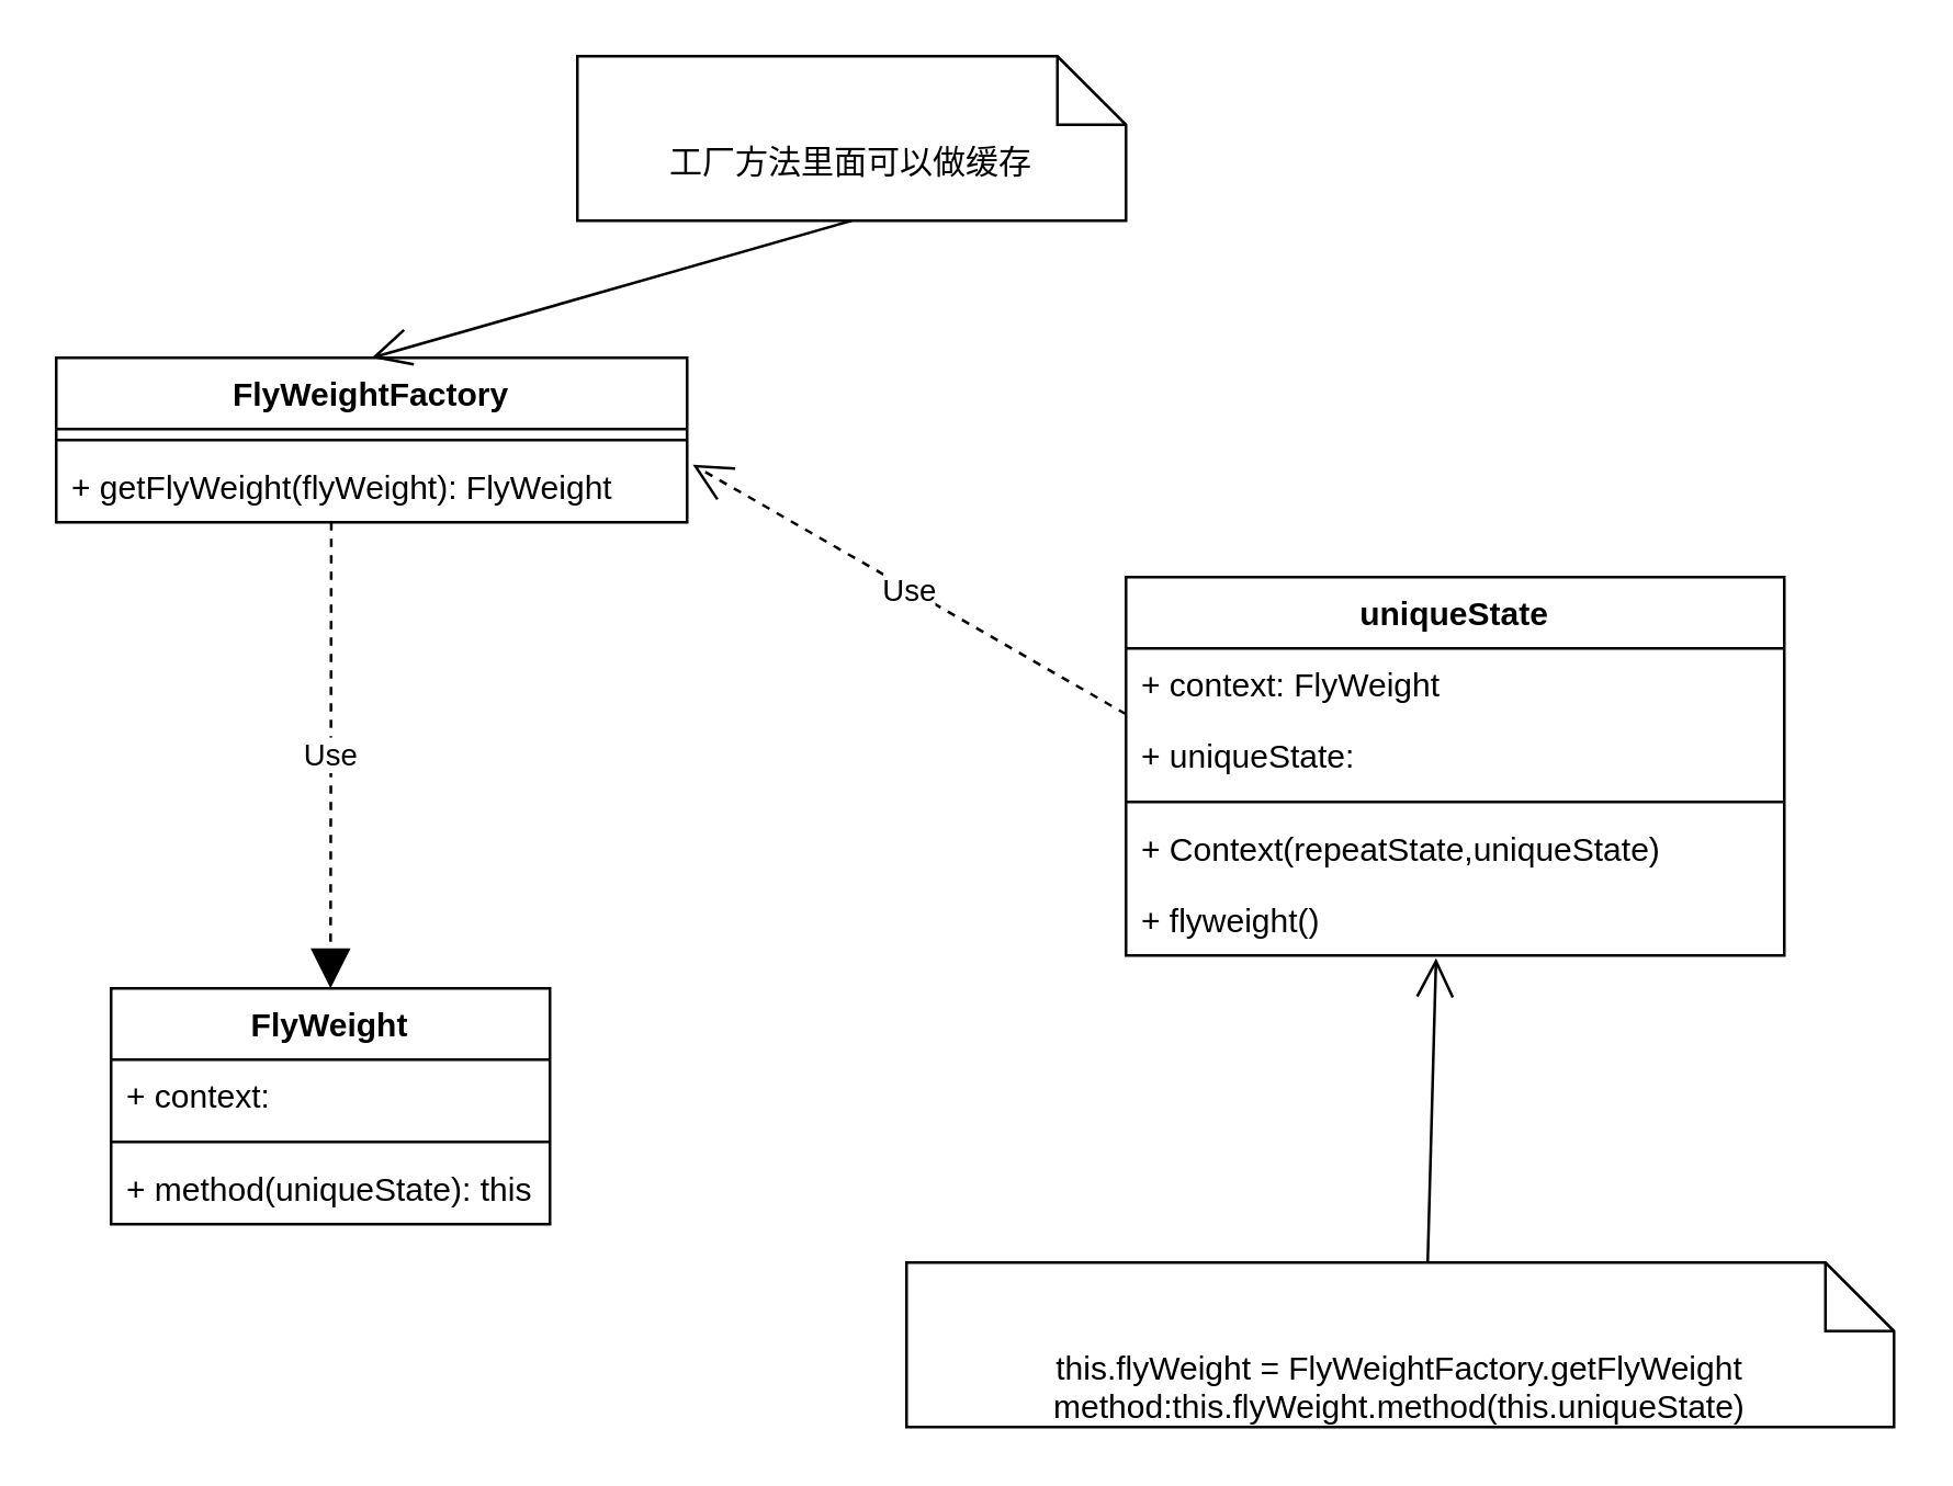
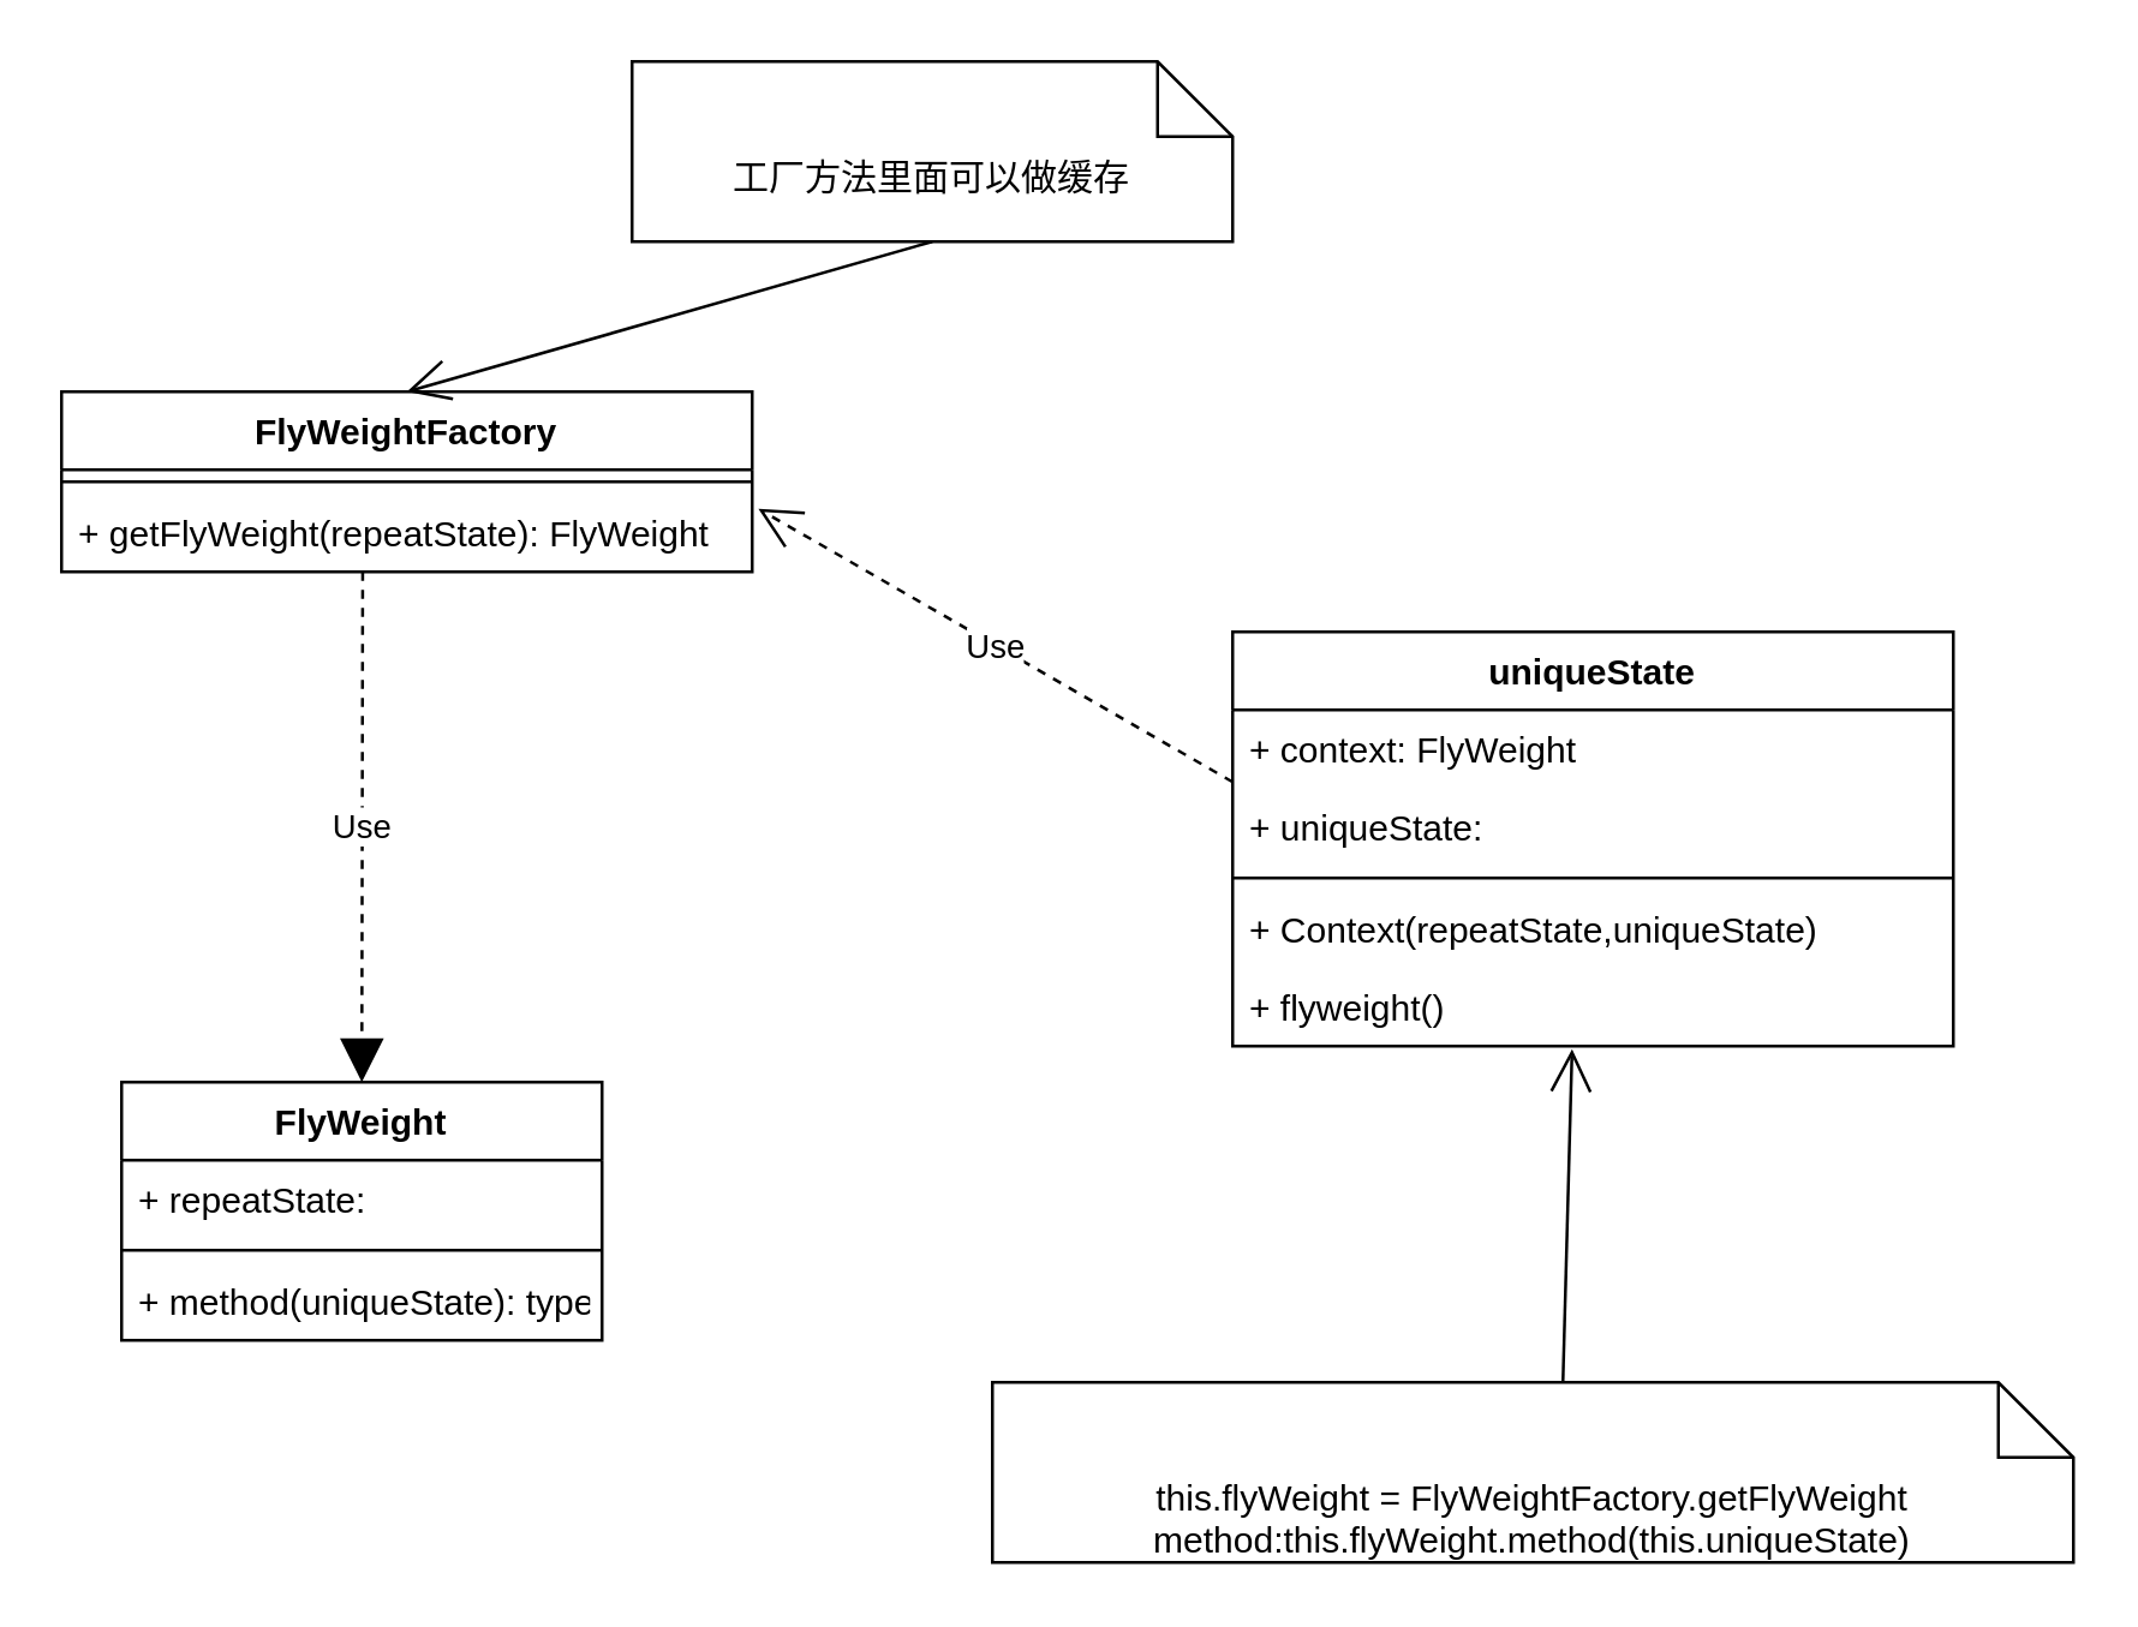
  <mxCell id="0" />
  <mxCell id="1" parent="0" />
  <mxCell id="2" value="FlyWeight" style="swimlane;fontStyle=1;align=center;verticalAlign=top;childLayout=stackLayout;horizontal=1;startSize=26;horizontalStack=0;resizeParent=1;resizeParentMax=0;resizeLast=0;collapsible=1;marginBottom=0;" vertex="1" parent="1"><mxGeometry x="40" y="360" width="160" height="86" as="geometry" /></mxCell>
- <mxCell id="3" value="+ context:" style="text;strokeColor=none;fillColor=none;align=left;verticalAlign=top;spacingLeft=4;spacingRight=4;overflow=hidden;rotatable=0;points=[[0,0.5],[1,0.5]];portConstraint=eastwest;" vertex="1" parent="2"><mxGeometry y="26" width="160" height="26" as="geometry" /></mxCell>
+ <mxCell id="3" value="+ repeatState:" style="text;strokeColor=none;fillColor=none;align=left;verticalAlign=top;spacingLeft=4;spacingRight=4;overflow=hidden;rotatable=0;points=[[0,0.5],[1,0.5]];portConstraint=eastwest;" vertex="1" parent="2"><mxGeometry y="26" width="160" height="26" as="geometry" /></mxCell>
  <mxCell id="4" value="" style="line;strokeWidth=1;fillColor=none;align=left;verticalAlign=middle;spacingTop=-1;spacingLeft=3;spacingRight=3;rotatable=0;labelPosition=right;points=[];portConstraint=eastwest;" vertex="1" parent="2"><mxGeometry y="52" width="160" height="8" as="geometry" /></mxCell>
- <mxCell id="5" value="+ method(uniqueState): this" style="text;strokeColor=none;fillColor=none;align=left;verticalAlign=top;spacingLeft=4;spacingRight=4;overflow=hidden;rotatable=0;points=[[0,0.5],[1,0.5]];portConstraint=eastwest;" vertex="1" parent="2"><mxGeometry y="60" width="160" height="26" as="geometry" /></mxCell>
+ <mxCell id="5" value="+ method(uniqueState): type" style="text;strokeColor=none;fillColor=none;align=left;verticalAlign=top;spacingLeft=4;spacingRight=4;overflow=hidden;rotatable=0;points=[[0,0.5],[1,0.5]];portConstraint=eastwest;" vertex="1" parent="2"><mxGeometry y="60" width="160" height="26" as="geometry" /></mxCell>
  <mxCell id="6" value="uniqueState" style="swimlane;fontStyle=1;align=center;verticalAlign=top;childLayout=stackLayout;horizontal=1;startSize=26;horizontalStack=0;resizeParent=1;resizeParentMax=0;resizeLast=0;collapsible=1;marginBottom=0;" vertex="1" parent="1"><mxGeometry x="410" y="210" width="240" height="138" as="geometry" /></mxCell>
  <mxCell id="7" value="+ context: FlyWeight" style="text;strokeColor=none;fillColor=none;align=left;verticalAlign=top;spacingLeft=4;spacingRight=4;overflow=hidden;rotatable=0;points=[[0,0.5],[1,0.5]];portConstraint=eastwest;" vertex="1" parent="6"><mxGeometry y="26" width="240" height="26" as="geometry" /></mxCell>
  <mxCell id="8" value="Use" style="endArrow=open;endSize=12;dashed=1;html=1;entryX=1.009;entryY=0.192;entryDx=0;entryDy=0;entryPerimeter=0;" edge="1" parent="6" target="15"><mxGeometry width="160" relative="1" as="geometry"><mxPoint y="50" as="sourcePoint" /><mxPoint x="160" y="50" as="targetPoint" /></mxGeometry></mxCell>
  <mxCell id="9" value="+ uniqueState: " style="text;strokeColor=none;fillColor=none;align=left;verticalAlign=top;spacingLeft=4;spacingRight=4;overflow=hidden;rotatable=0;points=[[0,0.5],[1,0.5]];portConstraint=eastwest;" vertex="1" parent="6"><mxGeometry y="52" width="240" height="26" as="geometry" /></mxCell>
  <mxCell id="10" value="" style="line;strokeWidth=1;fillColor=none;align=left;verticalAlign=middle;spacingTop=-1;spacingLeft=3;spacingRight=3;rotatable=0;labelPosition=right;points=[];portConstraint=eastwest;" vertex="1" parent="6"><mxGeometry y="78" width="240" height="8" as="geometry" /></mxCell>
  <mxCell id="11" value="+ Context(repeatState,uniqueState)" style="text;strokeColor=none;fillColor=none;align=left;verticalAlign=top;spacingLeft=4;spacingRight=4;overflow=hidden;rotatable=0;points=[[0,0.5],[1,0.5]];portConstraint=eastwest;" vertex="1" parent="6"><mxGeometry y="86" width="240" height="26" as="geometry" /></mxCell>
  <mxCell id="12" value="+ flyweight()" style="text;strokeColor=none;fillColor=none;align=left;verticalAlign=top;spacingLeft=4;spacingRight=4;overflow=hidden;rotatable=0;points=[[0,0.5],[1,0.5]];portConstraint=eastwest;" vertex="1" parent="6"><mxGeometry y="112" width="240" height="26" as="geometry" /></mxCell>
  <mxCell id="13" value="FlyWeightFactory" style="swimlane;fontStyle=1;align=center;verticalAlign=top;childLayout=stackLayout;horizontal=1;startSize=26;horizontalStack=0;resizeParent=1;resizeParentMax=0;resizeLast=0;collapsible=1;marginBottom=0;" vertex="1" parent="1"><mxGeometry x="20" y="130" width="230" height="60" as="geometry" /></mxCell>
  <mxCell id="14" value="" style="line;strokeWidth=1;fillColor=none;align=left;verticalAlign=middle;spacingTop=-1;spacingLeft=3;spacingRight=3;rotatable=0;labelPosition=right;points=[];portConstraint=eastwest;" vertex="1" parent="13"><mxGeometry y="26" width="230" height="8" as="geometry" /></mxCell>
- <mxCell id="15" value="+ getFlyWeight(flyWeight): FlyWeight" style="text;strokeColor=none;fillColor=none;align=left;verticalAlign=top;spacingLeft=4;spacingRight=4;overflow=hidden;rotatable=0;points=[[0,0.5],[1,0.5]];portConstraint=eastwest;" vertex="1" parent="13"><mxGeometry y="34" width="230" height="26" as="geometry" /></mxCell>
+ <mxCell id="15" value="+ getFlyWeight(repeatState): FlyWeight" style="text;strokeColor=none;fillColor=none;align=left;verticalAlign=top;spacingLeft=4;spacingRight=4;overflow=hidden;rotatable=0;points=[[0,0.5],[1,0.5]];portConstraint=eastwest;" vertex="1" parent="13"><mxGeometry y="34" width="230" height="26" as="geometry" /></mxCell>
  <mxCell id="16" value="Use" style="endArrow=block;endSize=12;dashed=1;html=1;exitX=0.436;exitY=1;exitDx=0;exitDy=0;exitPerimeter=0;entryX=0.5;entryY=0;entryDx=0;entryDy=0;" edge="1" parent="1" source="15" target="2"><mxGeometry width="160" relative="1" as="geometry"><mxPoint x="150" y="350" as="sourcePoint" /><mxPoint x="300" y="260" as="targetPoint" /></mxGeometry></mxCell>
  <mxCell id="17" value="this.flyWeight = FlyWeightFactory.getFlyWeight&lt;br&gt;method:this.flyWeight.method(this.uniqueState)&lt;br&gt;" style="shape=note2;boundedLbl=1;whiteSpace=wrap;html=1;size=25;verticalAlign=top;align=center;" vertex="1" parent="1"><mxGeometry x="330" y="460" width="360" height="60" as="geometry" /></mxCell>
  <mxCell id="18" value="" style="endArrow=open;endFill=1;endSize=12;html=1;entryX=0.471;entryY=1.038;entryDx=0;entryDy=0;entryPerimeter=0;" edge="1" parent="1" target="12"><mxGeometry width="160" relative="1" as="geometry"><mxPoint x="520" y="460" as="sourcePoint" /><mxPoint x="680" y="460" as="targetPoint" /></mxGeometry></mxCell>
  <mxCell id="19" value="工厂方法里面可以做缓存" style="shape=note2;boundedLbl=1;whiteSpace=wrap;html=1;size=25;verticalAlign=top;align=center;" vertex="1" parent="1"><mxGeometry x="210" y="20" width="200" height="60" as="geometry" /></mxCell>
  <mxCell id="20" value="" style="endArrow=open;endFill=1;endSize=12;html=1;entryX=0.5;entryY=0;entryDx=0;entryDy=0;" edge="1" parent="1" target="13"><mxGeometry width="160" relative="1" as="geometry"><mxPoint x="310" y="80" as="sourcePoint" /><mxPoint x="470" y="80" as="targetPoint" /></mxGeometry></mxCell>
